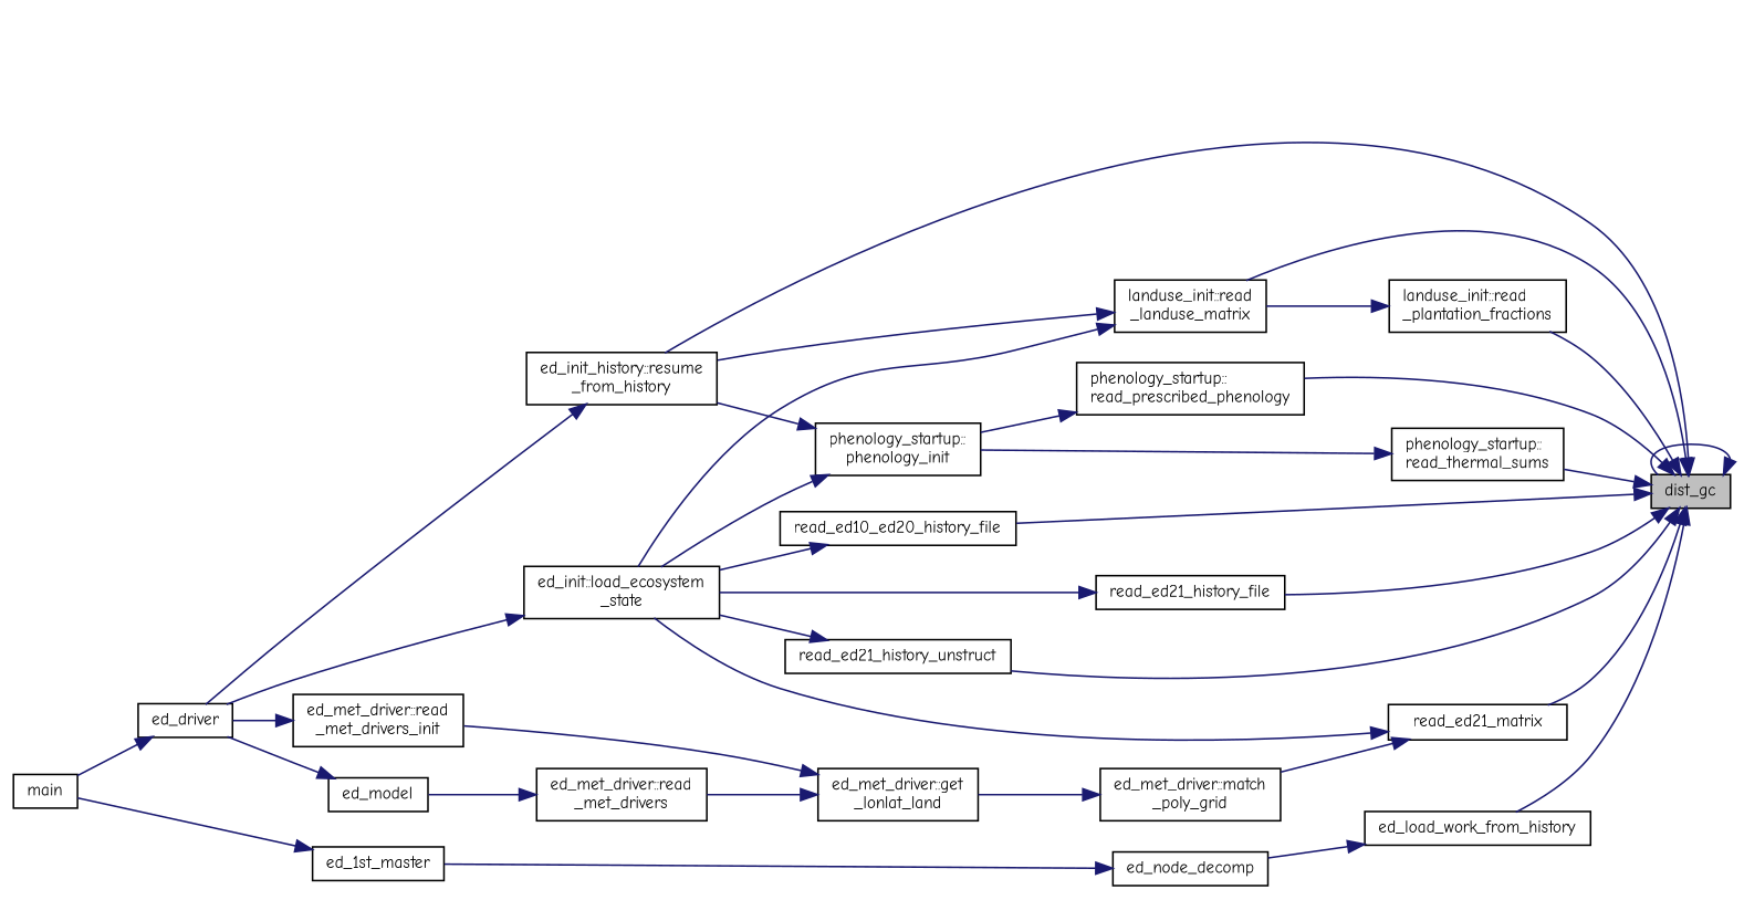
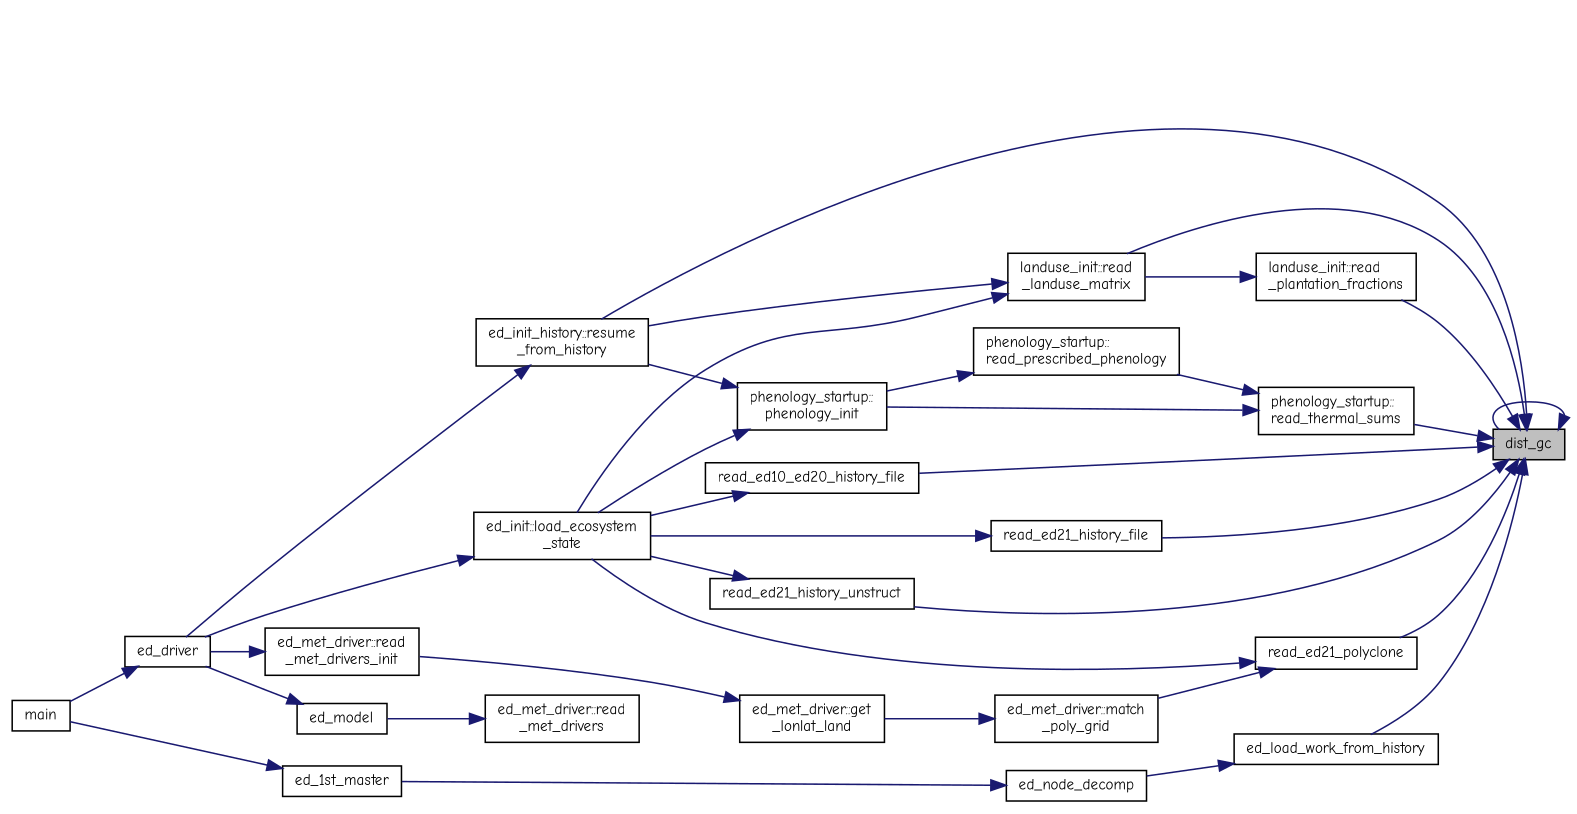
  digraph {
    fontname="Comic Neue"
    rankdir=RL
    node [color=black fillcolor=white fontname="Comic Neue" fontsize=10 shape=record style=filled]
    edge [color=midnightblue dir=back fontname="Comic Neue" fontsize=10 labelfontname=Helvetica labelfontsize=10 style=solid]
    n1 [fillcolor=grey75 fontcolor=black height=0.2 label=dist_gc width=0.4]
    n2 [height=0.2 label=ed_load_work_from_history width=0.4]
    n3 [height=0.2 label=read_ed10_ed20_history_file width=0.4]
    n4 [height=0.2 label=read_ed21_history_file width=0.4]
    n5 [height=0.2 label=read_ed21_history_unstruct width=0.4]
-   n6 [height=0.2 label=read_ed21_matrix width=0.4]
+   n6 [height=0.2 label=read_ed21_polyclone width=0.4]
    n7 [height=0.2 label="landuse_init::read\l_landuse_matrix" width=0.4]
    n8 [height=0.2 label="ed_init_history::resume\l_from_history" width=0.4]
    n9 [height=0.2 label="landuse_init::read\l_plantation_fractions" width=0.4]
    n10 [height=0.2 label="phenology_startup::\lread_prescribed_phenology" width=0.4]
    n11 [height=0.2 label="phenology_startup::\lread_thermal_sums" width=0.4]
    n12 [height=0.2 label=ed_node_decomp width=0.4]
    n13 [height=0.2 label="ed_met_driver::match\l_poly_grid" width=0.4]
    n14 [height=0.2 label="ed_met_driver::get\l_lonlat_land" width=0.4]
    n15 [height=0.2 label="ed_init::load_ecosystem\l_state" width=0.4]
    n16 [height=0.2 label=ed_driver width=0.4]
    n17 [height=0.2 label="phenology_startup::\lphenology_init" width=0.4]
    n18 [height=0.2 label=ed_1st_master width=0.4]
    n19 [height=0.2 label=main width=0.4]
    n20 [height=0.2 label="ed_met_driver::read\l_met_drivers" width=0.4]
    n21 [height=0.2 label="ed_met_driver::read\l_met_drivers_init" width=0.4]
    n22 [height=0.2 label=ed_model width=0.4]
    n1 -> n1
    n1 -> n2
    n1 -> n3
    n1 -> n4
    n1 -> n5
    n1 -> n6
    n1 -> n7
    n1 -> n8
    n1 -> n9
-   n1 -> n10
+   n11 -> n10
    n1 -> n11
    n2 -> n12
    n3 -> n15
    n4 -> n15
    n5 -> n15
    n6 -> n13
    n6 -> n15
    n7 -> n8
    n7 -> n15
    n8 -> n16
    n9 -> n7
    n10 -> n17
    n11 -> n17
    n12 -> n18
    n13 -> n14
-   n14 -> n20
    n14 -> n21
    n15 -> n16
    n16 -> n19
    n17 -> n8
    n17 -> n15
    n18 -> n19
    n20 -> n22
    n21 -> n16
    n22 -> n16
  }
